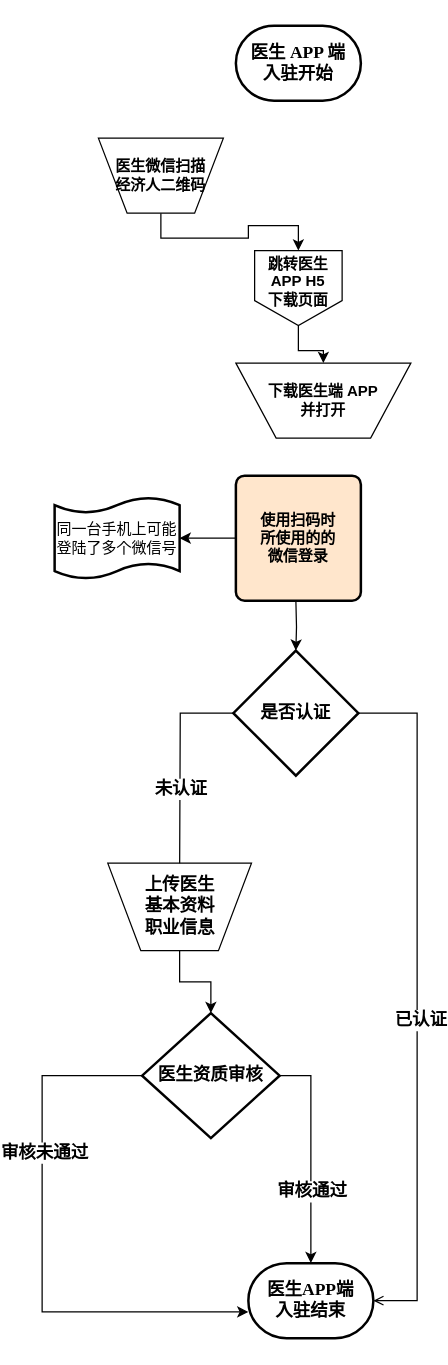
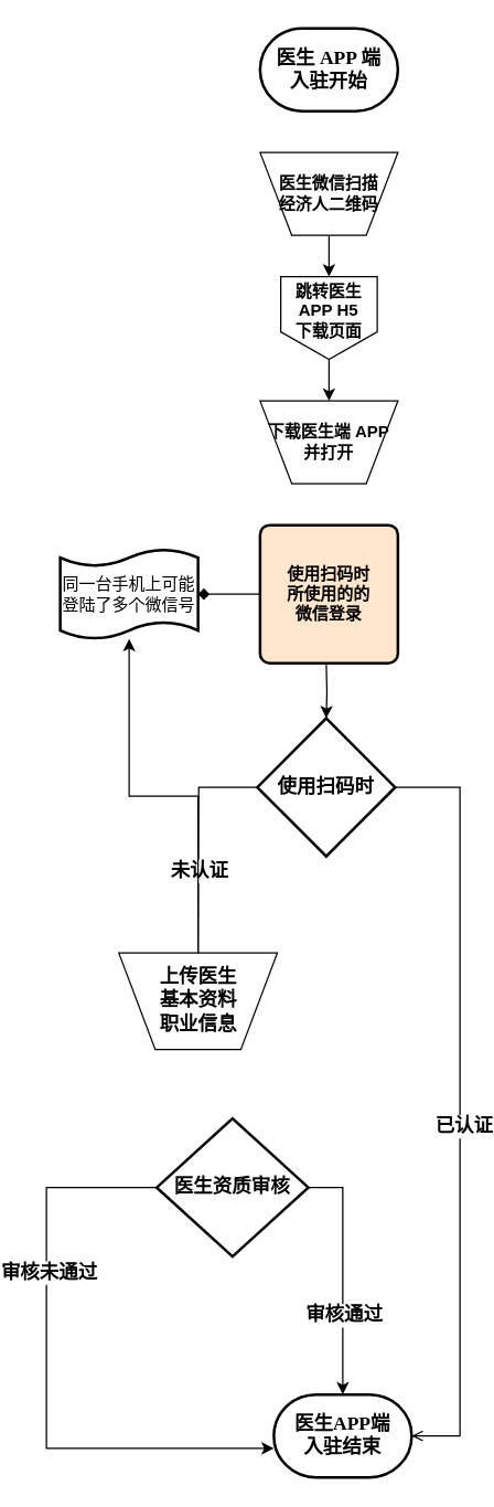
  <mxCell id="0" />
  <mxCell id="1" parent="0" />
  <mxCell id="2" value="&lt;span style=&quot;font-family: Georgia; font-size: 14px;&quot;&gt;医生 APP 端&lt;/span&gt;&lt;br style=&quot;font-family: Georgia; font-size: 14px;&quot;&gt;&lt;span style=&quot;font-family: Georgia; font-size: 14px;&quot;&gt;入驻开始&lt;/span&gt;" style="strokeWidth=2;html=1;shape=mxgraph.flowchart.terminator;whiteSpace=wrap;fontStyle=1" vertex="1" parent="1"><mxGeometry x="175" y="20" width="100" height="60" as="geometry" /></mxCell>
  <mxCell id="3" style="edgeStyle=orthogonalEdgeStyle;rounded=0;orthogonalLoop=1;jettySize=auto;html=1;exitX=0.5;exitY=1;exitDx=0;exitDy=0;entryX=0.5;entryY=0;entryDx=0;entryDy=0;fontStyle=1" edge="1" parent="1" source="4" target="6"><mxGeometry relative="1" as="geometry" /></mxCell>
- <mxCell id="4" value="医生微信扫描&lt;br&gt;经济人二维码" style="verticalLabelPosition=middle;verticalAlign=middle;html=1;shape=trapezoid;perimeter=trapezoidPerimeter;whiteSpace=wrap;size=0.23;arcSize=10;flipV=1;labelPosition=center;align=center;fontStyle=1" vertex="1" parent="1"><mxGeometry x="65" y="110" width="100" height="60" as="geometry" /></mxCell>
+ <mxCell id="4" value="医生微信扫描&lt;br&gt;经济人二维码" style="verticalLabelPosition=middle;verticalAlign=middle;html=1;shape=trapezoid;perimeter=trapezoidPerimeter;whiteSpace=wrap;size=0.23;arcSize=10;flipV=1;labelPosition=center;align=center;fontStyle=1" vertex="1" parent="1"><mxGeometry x="175" y="110" width="100" height="60" as="geometry" /></mxCell>
  <mxCell id="5" style="edgeStyle=orthogonalEdgeStyle;rounded=0;orthogonalLoop=1;jettySize=auto;html=1;entryX=0.5;entryY=0;entryDx=0;entryDy=0;fontStyle=1" edge="1" parent="1" source="6" target="8"><mxGeometry relative="1" as="geometry" /></mxCell>
  <mxCell id="6" value="" style="verticalLabelPosition=bottom;verticalAlign=top;html=1;shape=offPageConnector;rounded=0;size=0.333;fontStyle=1" vertex="1" parent="1"><mxGeometry x="190" y="200" width="70" height="60" as="geometry" /></mxCell>
  <mxCell id="7" value="&lt;span style=&quot;&quot;&gt;跳转医生APP H5&lt;/span&gt;&lt;br style=&quot;&quot;&gt;&lt;span style=&quot;&quot;&gt;下载页面&lt;/span&gt;" style="text;html=1;strokeColor=none;fillColor=none;align=center;verticalAlign=middle;whiteSpace=wrap;rounded=0;fontStyle=1" vertex="1" parent="1"><mxGeometry x="195" y="210" width="60" height="30" as="geometry" /></mxCell>
- <mxCell id="8" value="下载医生端 APP&lt;br&gt;并打开" style="verticalLabelPosition=middle;verticalAlign=middle;html=1;shape=trapezoid;perimeter=trapezoidPerimeter;whiteSpace=wrap;size=0.23;arcSize=10;flipV=1;labelPosition=center;align=center;fontStyle=1" vertex="1" parent="1"><mxGeometry x="175" y="290" width="140" height="60" as="geometry" /></mxCell>
- <mxCell id="9" style="edgeStyle=orthogonalEdgeStyle;rounded=0;orthogonalLoop=1;jettySize=auto;html=1;entryX=1;entryY=0.5;entryDx=0;entryDy=0;entryPerimeter=0;" edge="1" parent="1" source="10" target="25"><mxGeometry relative="1" as="geometry" /></mxCell>
+ <mxCell id="8" value="下载医生端 APP&lt;br&gt;并打开" style="verticalLabelPosition=middle;verticalAlign=middle;html=1;shape=trapezoid;perimeter=trapezoidPerimeter;whiteSpace=wrap;size=0.23;arcSize=10;flipV=1;labelPosition=center;align=center;fontStyle=1" vertex="1" parent="1"><mxGeometry x="175" y="290" width="100" height="60" as="geometry" /></mxCell>
+ <mxCell id="9" style="edgeStyle=orthogonalEdgeStyle;rounded=0;orthogonalLoop=1;jettySize=auto;html=1;entryX=1;entryY=0.5;entryDx=0;entryDy=0;entryPerimeter=0;endArrow=diamond;" edge="1" parent="1" source="10" target="25"><mxGeometry relative="1" as="geometry" /></mxCell>
  <mxCell id="10" value="使用扫码时&lt;br&gt;所使用的的&lt;br&gt;微信登录" style="rounded=1;whiteSpace=wrap;html=1;absoluteArcSize=1;arcSize=14;strokeWidth=2;fontStyle=1;fillColor=#ffe6cc;" vertex="1" parent="1"><mxGeometry x="175" y="380" width="100" height="100" as="geometry" /></mxCell>
  <mxCell id="11" style="edgeStyle=orthogonalEdgeStyle;rounded=0;orthogonalLoop=1;jettySize=auto;html=1;exitX=0.5;exitY=1;exitDx=0;exitDy=0;fontFamily=Georgia;fontStyle=1;fontSize=14;" edge="1" parent="1" target="16"><mxGeometry relative="1" as="geometry"><mxPoint x="223" y="480" as="sourcePoint" /></mxGeometry></mxCell>
  <mxCell id="12" style="edgeStyle=orthogonalEdgeStyle;rounded=0;orthogonalLoop=1;jettySize=auto;html=1;exitX=1;exitY=0.5;exitDx=0;exitDy=0;exitPerimeter=0;entryX=1;entryY=0.5;entryDx=0;entryDy=0;entryPerimeter=0;fontFamily=Georgia;fontStyle=1;fontSize=14;endArrow=open;" edge="1" parent="1" source="16" target="17"><mxGeometry relative="1" as="geometry"><mxPoint x="320" y="700" as="targetPoint" /><Array as="points"><mxPoint x="320" y="570" /><mxPoint x="320" y="1040" /></Array></mxGeometry></mxCell>
  <mxCell id="13" value="已认证" style="edgeLabel;html=1;align=center;verticalAlign=middle;resizable=0;points=[];fontFamily=Georgia;fontStyle=1;fontSize=14;" vertex="1" connectable="0" parent="12"><mxGeometry x="-0.013" y="2" relative="1" as="geometry"><mxPoint y="20" as="offset" /></mxGeometry></mxCell>
  <mxCell id="14" style="edgeStyle=orthogonalEdgeStyle;rounded=0;orthogonalLoop=1;jettySize=auto;html=1;fontFamily=Georgia;fontStyle=1;fontSize=14;" edge="1" parent="1" source="16"><mxGeometry relative="1" as="geometry"><mxPoint x="130" y="700" as="targetPoint" /></mxGeometry></mxCell>
  <mxCell id="15" value="未认证" style="edgeLabel;html=1;align=center;verticalAlign=middle;resizable=0;points=[];fontFamily=Georgia;fontStyle=1;fontSize=14;" vertex="1" connectable="0" parent="14"><mxGeometry x="0.087" relative="1" as="geometry"><mxPoint y="9" as="offset" /></mxGeometry></mxCell>
- <mxCell id="16" value="是否认证" style="strokeWidth=2;html=1;shape=mxgraph.flowchart.decision;whiteSpace=wrap;fontFamily=Georgia;fontStyle=1;fontSize=14;" vertex="1" parent="1"><mxGeometry x="173" y="520" width="100" height="100" as="geometry" /></mxCell>
+ <mxCell id="16" value="使用扫码时" style="strokeWidth=2;html=1;shape=mxgraph.flowchart.decision;whiteSpace=wrap;fontFamily=Georgia;fontStyle=1;fontSize=14;" vertex="1" parent="1"><mxGeometry x="173" y="520" width="100" height="100" as="geometry" /></mxCell>
  <mxCell id="17" value="医生APP端&lt;br style=&quot;font-size: 14px;&quot;&gt;入驻结束" style="strokeWidth=2;html=1;shape=mxgraph.flowchart.terminator;whiteSpace=wrap;fontFamily=Georgia;fontStyle=1;fontSize=14;" vertex="1" parent="1"><mxGeometry x="185" y="1010" width="100" height="60" as="geometry" /></mxCell>
  <mxCell id="18" style="edgeStyle=orthogonalEdgeStyle;rounded=0;orthogonalLoop=1;jettySize=auto;html=1;exitX=1;exitY=0.5;exitDx=0;exitDy=0;exitPerimeter=0;fontFamily=Georgia;fontStyle=1;fontSize=14;" edge="1" parent="1" source="22" target="17"><mxGeometry relative="1" as="geometry" /></mxCell>
  <mxCell id="19" value="审核通过" style="edgeLabel;html=1;align=center;verticalAlign=middle;resizable=0;points=[];fontFamily=Georgia;fontStyle=1;fontSize=14;" vertex="1" connectable="0" parent="18"><mxGeometry x="0.01" y="1" relative="1" as="geometry"><mxPoint x="-1" y="29" as="offset" /></mxGeometry></mxCell>
  <mxCell id="20" style="edgeStyle=orthogonalEdgeStyle;rounded=0;orthogonalLoop=1;jettySize=auto;html=1;entryX=0;entryY=0.65;entryDx=0;entryDy=0;entryPerimeter=0;fontFamily=Georgia;fontStyle=1;fontSize=14;" edge="1" parent="1" source="22" target="17"><mxGeometry relative="1" as="geometry"><Array as="points"><mxPoint x="20" y="860" /><mxPoint x="20" y="1049" /></Array></mxGeometry></mxCell>
  <mxCell id="21" value="审核未通过" style="edgeLabel;html=1;align=center;verticalAlign=middle;resizable=0;points=[];fontFamily=Georgia;fontStyle=1;fontSize=14;" vertex="1" connectable="0" parent="20"><mxGeometry x="-0.416" y="1" relative="1" as="geometry"><mxPoint y="14" as="offset" /></mxGeometry></mxCell>
  <mxCell id="22" value="医生资质审核" style="strokeWidth=2;html=1;shape=mxgraph.flowchart.decision;whiteSpace=wrap;fontFamily=Georgia;fontStyle=1;fontSize=14;" vertex="1" parent="1"><mxGeometry x="100" y="810" width="110" height="100" as="geometry" /></mxCell>
- <mxCell id="23" style="edgeStyle=orthogonalEdgeStyle;rounded=0;orthogonalLoop=1;jettySize=auto;html=1;entryX=0.5;entryY=0;entryDx=0;entryDy=0;entryPerimeter=0;fontFamily=Georgia;fontStyle=1;fontSize=14;" edge="1" parent="1" source="24" target="22"><mxGeometry relative="1" as="geometry" /></mxCell>
+ <mxCell id="23" style="edgeStyle=orthogonalEdgeStyle;rounded=0;orthogonalLoop=1;jettySize=auto;html=1;fontFamily=Georgia;fontStyle=1;fontSize=14;" edge="1" parent="1" source="24" target="25"><mxGeometry relative="1" as="geometry" /></mxCell>
  <mxCell id="24" value="上传医生&lt;br style=&quot;font-size: 14px;&quot;&gt;基本资料&lt;br style=&quot;font-size: 14px;&quot;&gt;职业信息" style="verticalLabelPosition=middle;verticalAlign=middle;html=1;shape=trapezoid;perimeter=trapezoidPerimeter;whiteSpace=wrap;size=0.23;arcSize=10;flipV=1;labelPosition=center;align=center;fontFamily=Georgia;fontStyle=1;fontSize=14;" vertex="1" parent="1"><mxGeometry x="72.5" y="690" width="115" height="70" as="geometry" /></mxCell>
  <mxCell id="25" value="同一台手机上可能登陆了多个微信号" style="shape=tape;whiteSpace=wrap;html=1;strokeWidth=2;size=0.19" vertex="1" parent="1"><mxGeometry x="30" y="397.5" width="100" height="65" as="geometry" /></mxCell>
